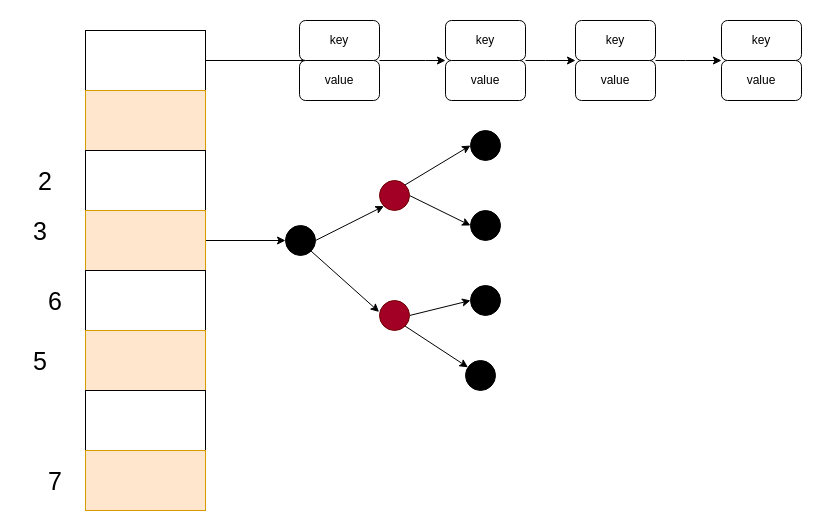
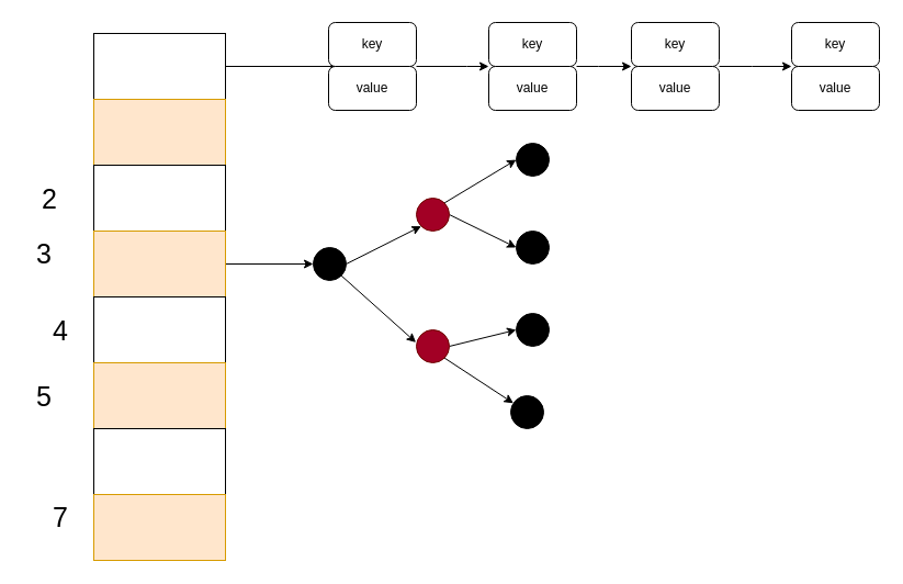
  <mxCell id="0" />
  <mxCell id="1" parent="0" />
  <mxCell id="2" style="edgeStyle=orthogonalEdgeStyle;rounded=0;orthogonalLoop=1;jettySize=auto;html=1;exitX=1;exitY=0.5;exitDx=0;exitDy=0;entryX=0;entryY=0;entryDx=0;entryDy=0;" edge="1" parent="1" source="3" target="14"><mxGeometry relative="1" as="geometry"><mxPoint x="325" y="60.286" as="targetPoint" /><Array as="points"><mxPoint x="335" y="60" /><mxPoint x="335" y="60" /></Array></mxGeometry></mxCell>
  <mxCell id="3" value="" style="rounded=0;whiteSpace=wrap;html=1;" vertex="1" parent="1"><mxGeometry x="85" y="30" width="120" height="60" as="geometry" /></mxCell>
  <mxCell id="4" value="" style="rounded=0;whiteSpace=wrap;html=1;fillColor=#ffe6cc;strokeColor=#d79b00;" vertex="1" parent="1"><mxGeometry x="85" y="90" width="120" height="60" as="geometry" /></mxCell>
  <mxCell id="5" value="" style="rounded=0;whiteSpace=wrap;html=1;" vertex="1" parent="1"><mxGeometry x="85" y="150" width="120" height="60" as="geometry" /></mxCell>
  <mxCell id="6" style="edgeStyle=orthogonalEdgeStyle;rounded=0;orthogonalLoop=1;jettySize=auto;html=1;exitX=1;exitY=0.5;exitDx=0;exitDy=0;" edge="1" parent="1" source="7" target="29"><mxGeometry relative="1" as="geometry"><mxPoint x="275" y="240" as="targetPoint" /></mxGeometry></mxCell>
  <mxCell id="7" value="" style="rounded=0;whiteSpace=wrap;html=1;fillColor=#ffe6cc;strokeColor=#d79b00;" vertex="1" parent="1"><mxGeometry x="85" y="210" width="120" height="60" as="geometry" /></mxCell>
  <mxCell id="8" value="" style="rounded=0;whiteSpace=wrap;html=1;" vertex="1" parent="1"><mxGeometry x="85" y="270" width="120" height="60" as="geometry" /></mxCell>
  <mxCell id="9" value="" style="rounded=0;whiteSpace=wrap;html=1;fillColor=#ffe6cc;strokeColor=#d79b00;" vertex="1" parent="1"><mxGeometry x="85" y="330" width="120" height="60" as="geometry" /></mxCell>
  <mxCell id="10" value="" style="rounded=0;whiteSpace=wrap;html=1;" vertex="1" parent="1"><mxGeometry x="85" y="390" width="120" height="60" as="geometry" /></mxCell>
  <mxCell id="11" value="" style="rounded=0;whiteSpace=wrap;html=1;fillColor=#ffe6cc;strokeColor=#d79b00;" vertex="1" parent="1"><mxGeometry x="85" y="450" width="120" height="60" as="geometry" /></mxCell>
  <mxCell id="12" value="" style="group" vertex="1" connectable="0" parent="1"><mxGeometry x="299" y="20" width="80" height="80" as="geometry" /></mxCell>
  <mxCell id="13" value="key" style="rounded=1;whiteSpace=wrap;html=1;" vertex="1" parent="12"><mxGeometry width="80" height="40" as="geometry" /></mxCell>
  <mxCell id="14" value="value" style="rounded=1;whiteSpace=wrap;html=1;" vertex="1" parent="12"><mxGeometry y="40" width="80" height="40" as="geometry" /></mxCell>
  <mxCell id="15" value="" style="group" vertex="1" connectable="0" parent="1"><mxGeometry x="445" y="20" width="80" height="80" as="geometry" /></mxCell>
  <mxCell id="16" value="key" style="rounded=1;whiteSpace=wrap;html=1;" vertex="1" parent="15"><mxGeometry width="80" height="40" as="geometry" /></mxCell>
  <mxCell id="17" value="value" style="rounded=1;whiteSpace=wrap;html=1;" vertex="1" parent="15"><mxGeometry y="40" width="80" height="40" as="geometry" /></mxCell>
  <mxCell id="18" value="" style="group" vertex="1" connectable="0" parent="1"><mxGeometry x="575" y="20" width="80" height="80" as="geometry" /></mxCell>
  <mxCell id="19" value="key" style="rounded=1;whiteSpace=wrap;html=1;" vertex="1" parent="18"><mxGeometry width="80" height="40" as="geometry" /></mxCell>
  <mxCell id="20" value="value" style="rounded=1;whiteSpace=wrap;html=1;" vertex="1" parent="18"><mxGeometry y="40" width="80" height="40" as="geometry" /></mxCell>
  <mxCell id="21" value="" style="group" vertex="1" connectable="0" parent="1"><mxGeometry x="721" y="20" width="80" height="80" as="geometry" /></mxCell>
  <mxCell id="22" value="key" style="rounded=1;whiteSpace=wrap;html=1;" vertex="1" parent="21"><mxGeometry width="80" height="40" as="geometry" /></mxCell>
  <mxCell id="23" value="value" style="rounded=1;whiteSpace=wrap;html=1;" vertex="1" parent="21"><mxGeometry y="40" width="80" height="40" as="geometry" /></mxCell>
  <mxCell id="24" style="edgeStyle=orthogonalEdgeStyle;rounded=0;orthogonalLoop=1;jettySize=auto;html=1;exitX=1;exitY=0;exitDx=0;exitDy=0;entryX=0;entryY=0;entryDx=0;entryDy=0;" edge="1" parent="1" source="17" target="20"><mxGeometry relative="1" as="geometry"><Array as="points"><mxPoint x="545" y="60" /><mxPoint x="545" y="60" /></Array></mxGeometry></mxCell>
  <mxCell id="25" style="edgeStyle=orthogonalEdgeStyle;rounded=0;orthogonalLoop=1;jettySize=auto;html=1;exitX=1;exitY=0;exitDx=0;exitDy=0;entryX=0;entryY=0;entryDx=0;entryDy=0;" edge="1" parent="1" source="20" target="23"><mxGeometry relative="1" as="geometry"><Array as="points"><mxPoint x="685" y="60" /><mxPoint x="685" y="60" /></Array></mxGeometry></mxCell>
  <mxCell id="26" style="edgeStyle=orthogonalEdgeStyle;rounded=0;orthogonalLoop=1;jettySize=auto;html=1;exitX=1;exitY=1;exitDx=0;exitDy=0;entryX=0;entryY=0;entryDx=0;entryDy=0;" edge="1" parent="1" source="13" target="17"><mxGeometry relative="1" as="geometry"><Array as="points"><mxPoint x="425" y="60" /><mxPoint x="425" y="60" /></Array></mxGeometry></mxCell>
  <mxCell id="27" style="rounded=0;orthogonalLoop=1;jettySize=auto;html=1;exitX=1;exitY=0.5;exitDx=0;exitDy=0;entryX=0;entryY=1;entryDx=0;entryDy=0;" edge="1" parent="1" source="29" target="32"><mxGeometry relative="1" as="geometry"><mxPoint x="395" y="190" as="targetPoint" /></mxGeometry></mxCell>
  <mxCell id="28" style="edgeStyle=none;rounded=0;orthogonalLoop=1;jettySize=auto;html=1;exitX=1;exitY=1;exitDx=0;exitDy=0;entryX=-0.014;entryY=0.381;entryDx=0;entryDy=0;entryPerimeter=0;" edge="1" parent="1" source="29" target="35"><mxGeometry relative="1" as="geometry" /></mxCell>
  <mxCell id="29" value="" style="ellipse;whiteSpace=wrap;html=1;aspect=fixed;fillColor=#000000;" vertex="1" parent="1"><mxGeometry x="285" y="225" width="30" height="30" as="geometry" /></mxCell>
  <mxCell id="30" style="edgeStyle=none;rounded=0;orthogonalLoop=1;jettySize=auto;html=1;exitX=1;exitY=0;exitDx=0;exitDy=0;entryX=0;entryY=0.5;entryDx=0;entryDy=0;" edge="1" parent="1" source="32" target="36"><mxGeometry relative="1" as="geometry" /></mxCell>
  <mxCell id="31" style="edgeStyle=none;rounded=0;orthogonalLoop=1;jettySize=auto;html=1;exitX=1;exitY=0.5;exitDx=0;exitDy=0;entryX=0;entryY=0.5;entryDx=0;entryDy=0;" edge="1" parent="1" source="32" target="37"><mxGeometry relative="1" as="geometry" /></mxCell>
  <mxCell id="32" value="" style="ellipse;whiteSpace=wrap;html=1;aspect=fixed;fillColor=#a20025;strokeColor=#6F0000;fontColor=#ffffff;" vertex="1" parent="1"><mxGeometry x="379" y="180" width="30" height="30" as="geometry" /></mxCell>
  <mxCell id="33" style="edgeStyle=none;rounded=0;orthogonalLoop=1;jettySize=auto;html=1;exitX=1;exitY=0.5;exitDx=0;exitDy=0;entryX=0;entryY=0.5;entryDx=0;entryDy=0;" edge="1" parent="1" source="35" target="39"><mxGeometry relative="1" as="geometry" /></mxCell>
  <mxCell id="34" style="edgeStyle=none;rounded=0;orthogonalLoop=1;jettySize=auto;html=1;exitX=1;exitY=1;exitDx=0;exitDy=0;" edge="1" parent="1" source="35" target="38"><mxGeometry relative="1" as="geometry" /></mxCell>
  <mxCell id="35" value="" style="ellipse;whiteSpace=wrap;html=1;aspect=fixed;fillColor=#a20025;strokeColor=#6F0000;fontColor=#ffffff;" vertex="1" parent="1"><mxGeometry x="379" y="300" width="30" height="30" as="geometry" /></mxCell>
  <mxCell id="36" value="" style="ellipse;whiteSpace=wrap;html=1;aspect=fixed;fontColor=#ffffff;fillColor=#000000;" vertex="1" parent="1"><mxGeometry x="470" y="130" width="30" height="30" as="geometry" /></mxCell>
  <mxCell id="37" value="" style="ellipse;whiteSpace=wrap;html=1;aspect=fixed;fontColor=#ffffff;fillColor=#000000;" vertex="1" parent="1"><mxGeometry x="470" y="210" width="30" height="30" as="geometry" /></mxCell>
  <mxCell id="38" value="" style="ellipse;whiteSpace=wrap;html=1;aspect=fixed;fontColor=#ffffff;fillColor=#000000;" vertex="1" parent="1"><mxGeometry x="465" y="360" width="30" height="30" as="geometry" /></mxCell>
  <mxCell id="39" value="" style="ellipse;whiteSpace=wrap;html=1;aspect=fixed;fontColor=#ffffff;fillColor=#000000;" vertex="1" parent="1"><mxGeometry x="470" y="285" width="30" height="30" as="geometry" /></mxCell>
  <mxCell id="40" value="&lt;font style=&quot;font-size: 25px&quot;&gt;2&lt;/font&gt;" style="text;html=1;strokeColor=none;fillColor=none;align=center;verticalAlign=middle;whiteSpace=wrap;rounded=0;" vertex="1" parent="1"><mxGeometry x="25" y="170" width="40" height="20" as="geometry" /></mxCell>
  <mxCell id="41" value="&lt;font style=&quot;font-size: 25px&quot;&gt;3&lt;/font&gt;" style="text;html=1;strokeColor=none;fillColor=none;align=center;verticalAlign=middle;whiteSpace=wrap;rounded=0;" vertex="1" parent="1"><mxGeometry x="20" y="220" width="40" height="20" as="geometry" /></mxCell>
- <mxCell id="42" value="&lt;font style=&quot;font-size: 25px&quot;&gt;6&lt;/font&gt;" style="text;html=1;strokeColor=none;fillColor=none;align=center;verticalAlign=middle;whiteSpace=wrap;rounded=0;" vertex="1" parent="1"><mxGeometry x="35" y="290" width="40" height="20" as="geometry" /></mxCell>
+ <mxCell id="42" value="&lt;font style=&quot;font-size: 25px&quot;&gt;4&lt;/font&gt;" style="text;html=1;strokeColor=none;fillColor=none;align=center;verticalAlign=middle;whiteSpace=wrap;rounded=0;" vertex="1" parent="1"><mxGeometry x="35" y="290" width="40" height="20" as="geometry" /></mxCell>
  <mxCell id="43" value="&lt;font style=&quot;font-size: 25px&quot;&gt;5&lt;/font&gt;" style="text;html=1;strokeColor=none;fillColor=none;align=center;verticalAlign=middle;whiteSpace=wrap;rounded=0;" vertex="1" parent="1"><mxGeometry x="20" y="350" width="40" height="20" as="geometry" /></mxCell>
- <mxCell id="44" value="&lt;font style=&quot;font-size: 25px&quot;&gt;7&lt;/font&gt;" style="text;html=1;strokeColor=none;fillColor=none;align=center;verticalAlign=middle;whiteSpace=wrap;rounded=0;" vertex="1" parent="1"><mxGeometry x="35" y="470" width="40" height="20" as="geometry" /></mxCell>
+ <mxCell id="44" value="&lt;font style=&quot;font-size: 25px&quot;&gt;7&lt;/font&gt;" style="text;html=1;strokeColor=none;fillColor=none;align=center;verticalAlign=middle;whiteSpace=wrap;rounded=0;" vertex="1" parent="1"><mxGeometry x="35" y="460" width="40" height="20" as="geometry" /></mxCell>
